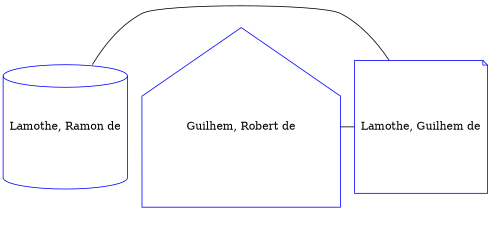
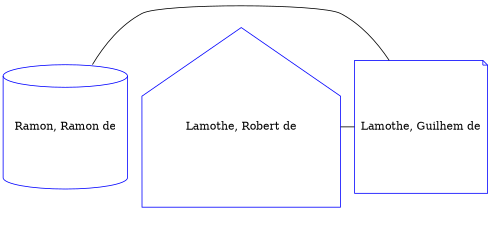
  digraph {
    node [color=blue regular=1]
    edge [dir=none]
-   n1 [label="Lamothe, Ramon de" shape=cylinder]
-   n2 [label="Guilhem, Robert de" shape=house]
+   n1 [label="Ramon, Ramon de" shape=cylinder]
+   n2 [label="Lamothe, Robert de" shape=house]
    n3 [label="Lamothe, Guilhem de" shape=note]
    subgraph sub_1 {
      rank=same
      n1
      n2
      n3
    }
    n1 -> n3
    n2 -> n3
  }
